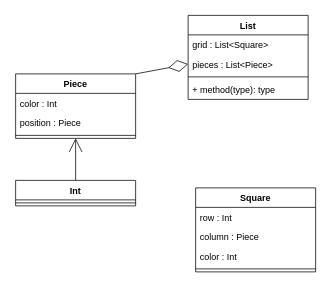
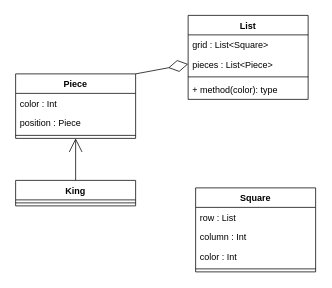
  <mxCell id="0" />
  <mxCell id="1" parent="0" />
  <mxCell id="2" value="" style="endArrow=open;endSize=16;endFill=0;html=1;entryX=0.5;entryY=1;entryDx=0;entryDy=0;exitX=0.5;exitY=0;exitDx=0;exitDy=0;" edge="1" parent="1" source="18" target="14"><mxGeometry width="160" relative="1" as="geometry"><mxPoint x="90" y="550" as="sourcePoint" /><mxPoint x="250" y="550" as="targetPoint" /></mxGeometry></mxCell>
  <mxCell id="3" value="List" style="swimlane;fontStyle=1;align=center;verticalAlign=top;childLayout=stackLayout;horizontal=1;startSize=26;horizontalStack=0;resizeParent=1;resizeParentMax=0;resizeLast=0;collapsible=1;marginBottom=0;" vertex="1" parent="1"><mxGeometry x="250" y="20" width="160" height="112" as="geometry" /></mxCell>
  <mxCell id="4" value="grid : List&lt;Square&gt;" style="text;strokeColor=none;fillColor=none;align=left;verticalAlign=top;spacingLeft=4;spacingRight=4;overflow=hidden;rotatable=0;points=[[0,0.5],[1,0.5]];portConstraint=eastwest;" vertex="1" parent="3"><mxGeometry y="26" width="160" height="26" as="geometry" /></mxCell>
  <mxCell id="5" value="pieces : List&lt;Piece&gt;" style="text;strokeColor=none;fillColor=none;align=left;verticalAlign=top;spacingLeft=4;spacingRight=4;overflow=hidden;rotatable=0;points=[[0,0.5],[1,0.5]];portConstraint=eastwest;" vertex="1" parent="3"><mxGeometry y="52" width="160" height="26" as="geometry" /></mxCell>
  <mxCell id="6" value="" style="line;strokeWidth=1;fillColor=none;align=left;verticalAlign=middle;spacingTop=-1;spacingLeft=3;spacingRight=3;rotatable=0;labelPosition=right;points=[];portConstraint=eastwest;" vertex="1" parent="3"><mxGeometry y="78" width="160" height="8" as="geometry" /></mxCell>
- <mxCell id="7" value="+ method(type): type" style="text;strokeColor=none;fillColor=none;align=left;verticalAlign=top;spacingLeft=4;spacingRight=4;overflow=hidden;rotatable=0;points=[[0,0.5],[1,0.5]];portConstraint=eastwest;" vertex="1" parent="3"><mxGeometry y="86" width="160" height="26" as="geometry" /></mxCell>
+ <mxCell id="7" value="+ method(color): type" style="text;strokeColor=none;fillColor=none;align=left;verticalAlign=top;spacingLeft=4;spacingRight=4;overflow=hidden;rotatable=0;points=[[0,0.5],[1,0.5]];portConstraint=eastwest;" vertex="1" parent="3"><mxGeometry y="86" width="160" height="26" as="geometry" /></mxCell>
  <mxCell id="8" value="Square" style="swimlane;fontStyle=1;align=center;verticalAlign=top;childLayout=stackLayout;horizontal=1;startSize=26;horizontalStack=0;resizeParent=1;resizeParentMax=0;resizeLast=0;collapsible=1;marginBottom=0;" vertex="1" parent="1"><mxGeometry x="260" y="250" width="160" height="112" as="geometry" /></mxCell>
- <mxCell id="9" value="row : Int" style="text;strokeColor=none;fillColor=none;align=left;verticalAlign=top;spacingLeft=4;spacingRight=4;overflow=hidden;rotatable=0;points=[[0,0.5],[1,0.5]];portConstraint=eastwest;" vertex="1" parent="8"><mxGeometry y="26" width="160" height="26" as="geometry" /></mxCell>
- <mxCell id="10" value="column : Piece" style="text;strokeColor=none;fillColor=none;align=left;verticalAlign=top;spacingLeft=4;spacingRight=4;overflow=hidden;rotatable=0;points=[[0,0.5],[1,0.5]];portConstraint=eastwest;" vertex="1" parent="8"><mxGeometry y="52" width="160" height="26" as="geometry" /></mxCell>
+ <mxCell id="9" value="row : List" style="text;strokeColor=none;fillColor=none;align=left;verticalAlign=top;spacingLeft=4;spacingRight=4;overflow=hidden;rotatable=0;points=[[0,0.5],[1,0.5]];portConstraint=eastwest;" vertex="1" parent="8"><mxGeometry y="26" width="160" height="26" as="geometry" /></mxCell>
+ <mxCell id="10" value="column : Int" style="text;strokeColor=none;fillColor=none;align=left;verticalAlign=top;spacingLeft=4;spacingRight=4;overflow=hidden;rotatable=0;points=[[0,0.5],[1,0.5]];portConstraint=eastwest;" vertex="1" parent="8"><mxGeometry y="52" width="160" height="26" as="geometry" /></mxCell>
  <mxCell id="11" value="color : Int" style="text;strokeColor=none;fillColor=none;align=left;verticalAlign=top;spacingLeft=4;spacingRight=4;overflow=hidden;rotatable=0;points=[[0,0.5],[1,0.5]];portConstraint=eastwest;" vertex="1" parent="8"><mxGeometry y="78" width="160" height="26" as="geometry" /></mxCell>
  <mxCell id="12" value="" style="line;strokeWidth=1;fillColor=none;align=left;verticalAlign=middle;spacingTop=-1;spacingLeft=3;spacingRight=3;rotatable=0;labelPosition=right;points=[];portConstraint=eastwest;" vertex="1" parent="8"><mxGeometry y="104" width="160" height="8" as="geometry" /></mxCell>
  <mxCell id="13" value="" style="endArrow=diamondThin;endFill=0;endSize=24;html=1;entryX=0;entryY=0.5;entryDx=0;entryDy=0;exitX=1;exitY=0;exitDx=0;exitDy=0;" edge="1" parent="1" source="14" target="5"><mxGeometry width="160" relative="1" as="geometry"><mxPoint x="60" y="110" as="sourcePoint" /><mxPoint x="220" y="110" as="targetPoint" /></mxGeometry></mxCell>
  <mxCell id="14" value="Piece" style="swimlane;fontStyle=1;align=center;verticalAlign=top;childLayout=stackLayout;horizontal=1;startSize=26;horizontalStack=0;resizeParent=1;resizeParentMax=0;resizeLast=0;collapsible=1;marginBottom=0;" vertex="1" parent="1"><mxGeometry x="20" y="98" width="160" height="86" as="geometry" /></mxCell>
  <mxCell id="15" value="color : Int" style="text;strokeColor=none;fillColor=none;align=left;verticalAlign=top;spacingLeft=4;spacingRight=4;overflow=hidden;rotatable=0;points=[[0,0.5],[1,0.5]];portConstraint=eastwest;" vertex="1" parent="14"><mxGeometry y="26" width="160" height="26" as="geometry" /></mxCell>
  <mxCell id="16" value="position : Piece" style="text;strokeColor=none;fillColor=none;align=left;verticalAlign=top;spacingLeft=4;spacingRight=4;overflow=hidden;rotatable=0;points=[[0,0.5],[1,0.5]];portConstraint=eastwest;" vertex="1" parent="14"><mxGeometry y="52" width="160" height="26" as="geometry" /></mxCell>
  <mxCell id="17" value="" style="line;strokeWidth=1;fillColor=none;align=left;verticalAlign=middle;spacingTop=-1;spacingLeft=3;spacingRight=3;rotatable=0;labelPosition=right;points=[];portConstraint=eastwest;" vertex="1" parent="14"><mxGeometry y="78" width="160" height="8" as="geometry" /></mxCell>
- <mxCell id="18" value="Int" style="swimlane;fontStyle=1;align=center;verticalAlign=top;childLayout=stackLayout;horizontal=1;startSize=26;horizontalStack=0;resizeParent=1;resizeParentMax=0;resizeLast=0;collapsible=1;marginBottom=0;" vertex="1" parent="1"><mxGeometry x="20" y="240" width="160" height="34" as="geometry" /></mxCell>
+ <mxCell id="18" value="King" style="swimlane;fontStyle=1;align=center;verticalAlign=top;childLayout=stackLayout;horizontal=1;startSize=26;horizontalStack=0;resizeParent=1;resizeParentMax=0;resizeLast=0;collapsible=1;marginBottom=0;" vertex="1" parent="1"><mxGeometry x="20" y="240" width="160" height="34" as="geometry" /></mxCell>
  <mxCell id="19" value="" style="line;strokeWidth=1;fillColor=none;align=left;verticalAlign=middle;spacingTop=-1;spacingLeft=3;spacingRight=3;rotatable=0;labelPosition=right;points=[];portConstraint=eastwest;" vertex="1" parent="18"><mxGeometry y="26" width="160" height="8" as="geometry" /></mxCell>
